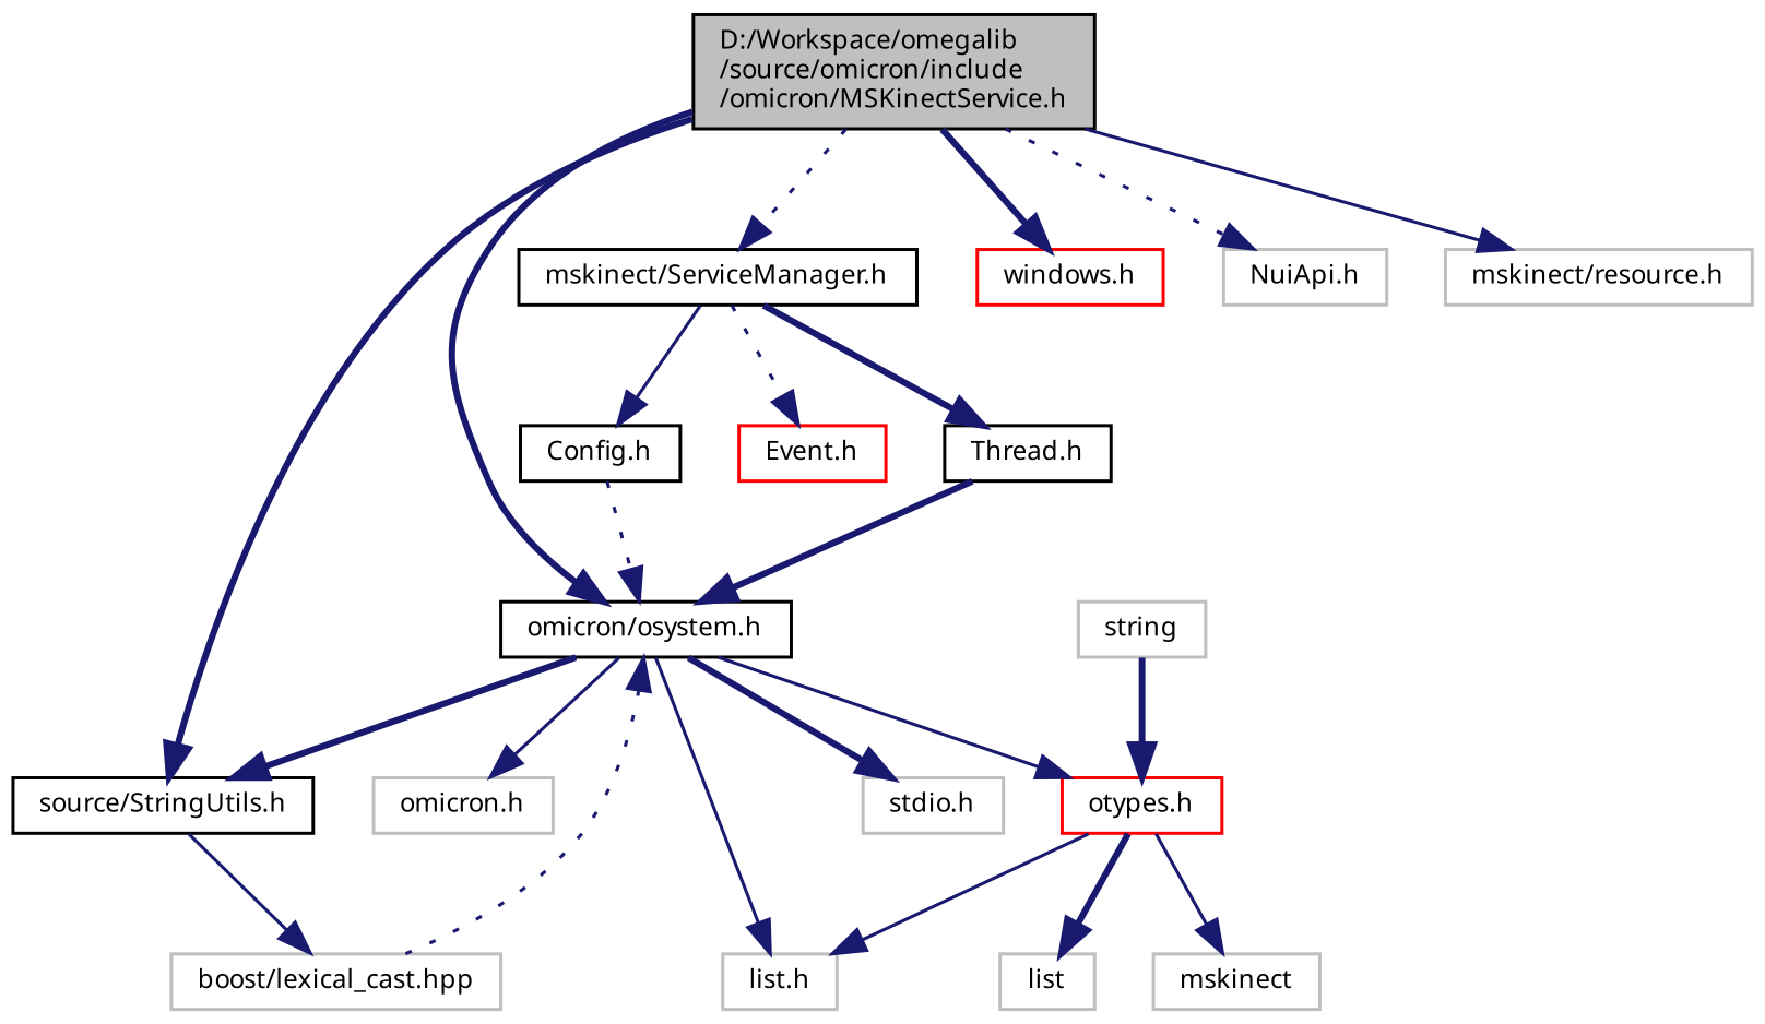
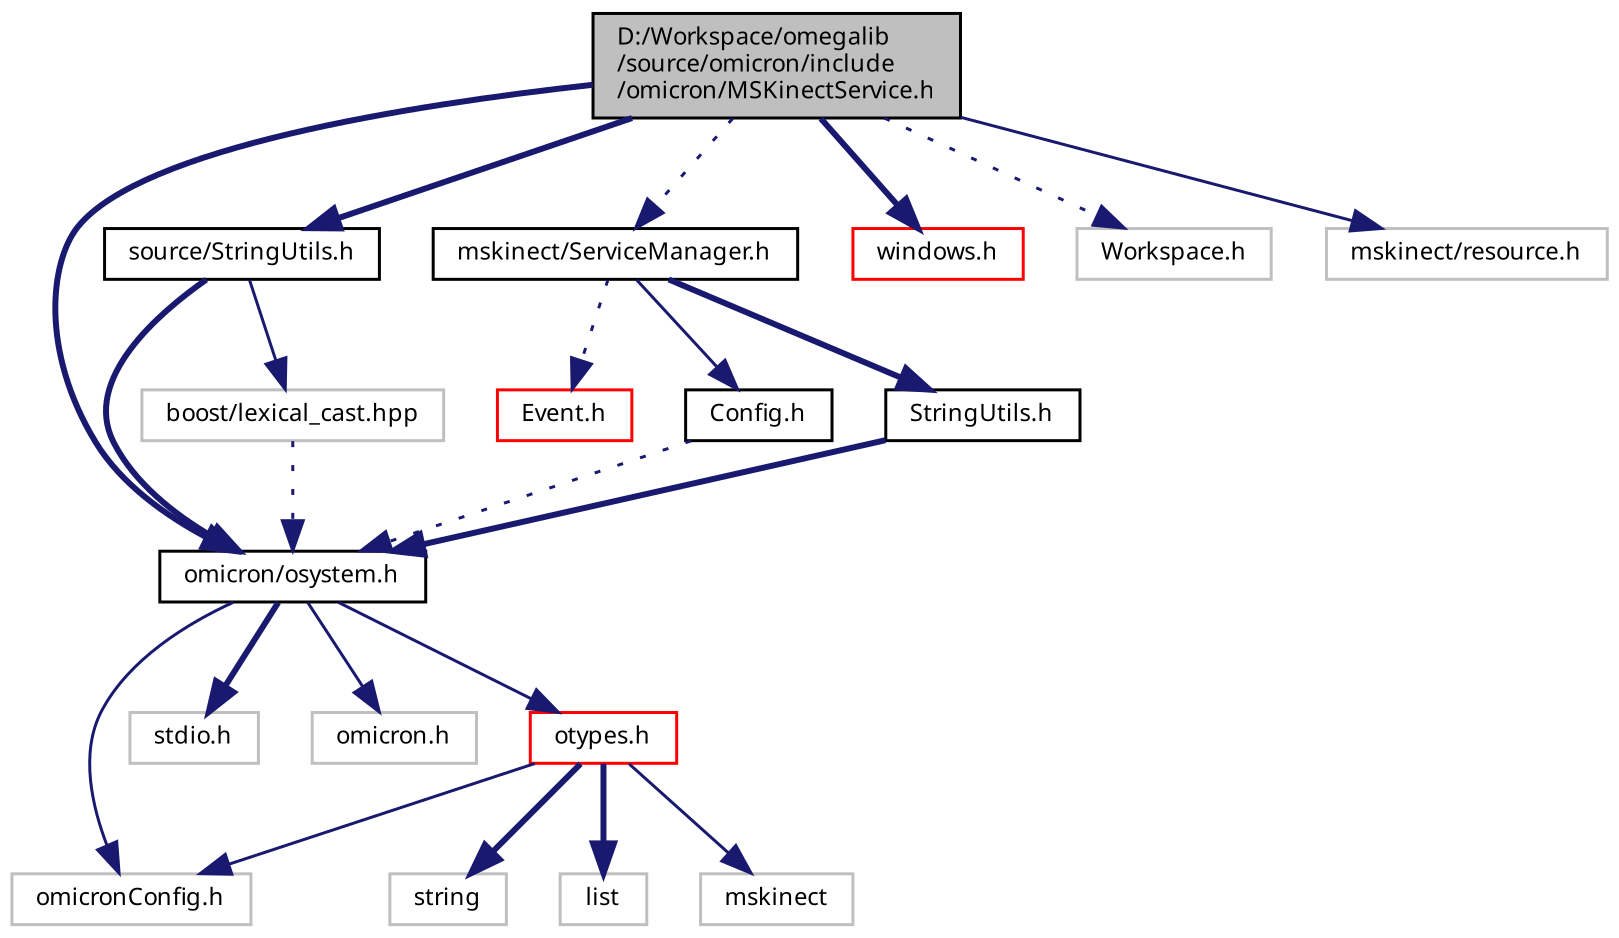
  digraph {
    node [color=grey75 fontname="FreeSans.ttf" fontsize=8 shape=record]
    edge [color=midnightblue fontname="FreeSans.ttf" fontsize=8 labelfontname="FreeSans.ttf" labelfontsize=8 style=bold]
    n1 [color=black fillcolor=grey75 fontcolor=black height=0.2 label="D:/Workspace/omegalib\l/source/omicron/include\l/omicron/MSKinectService.h" style=filled width=0.4]
    n2 [color=black height=0.2 label="omicron/osystem.h" width=0.4]
    n3 [color=black height=0.2 label="source/StringUtils.h" width=0.4]
    n4 [color=black height=0.2 label="mskinect/ServiceManager.h" width=0.4]
    n5 [color=red height=0.2 label="windows.h" width=0.4]
-   n6 [height=0.2 label="NuiApi.h" width=0.4]
+   n6 [height=0.2 label="Workspace.h" width=0.4]
    n7 [height=0.2 label="mskinect/resource.h" width=0.4]
-   n8 [height=0.2 label="list.h" width=0.4]
+   n8 [height=0.2 label="omicronConfig.h" width=0.4]
    n9 [height=0.2 label="stdio.h" width=0.4]
    n10 [height=0.2 label="omicron.h" width=0.4]
    n11 [color=red height=0.2 label="otypes.h" width=0.4]
    n12 [height=0.2 label="boost/lexical_cast.hpp" width=0.4]
    n13 [color=red height=0.2 label="Event.h" width=0.4]
    n14 [color=black height=0.2 label="Config.h" width=0.4]
-   n15 [color=black height=0.2 label="Thread.h" width=0.4]
+   n15 [color=black height=0.2 label="StringUtils.h" width=0.4]
    n16 [height=0.2 label=string width=0.4]
    n17 [height=0.2 label=list width=0.4]
    n18 [height=0.2 label=mskinect width=0.4]
    n1 -> n2
    n1 -> n3
    n1 -> n4 [style=dotted]
    n1 -> n5
    n1 -> n6 [style=dotted]
    n1 -> n7 [style=solid]
    n2 -> n8 [style=solid]
    n2 -> n9
    n2 -> n10 [style=solid]
    n2 -> n11 [style=solid]
-   n2 -> n3
+   n3 -> n2
    n3 -> n12 [style=solid]
    n4 -> n13 [style=dotted]
    n4 -> n14 [style=solid]
    n4 -> n15
    n11 -> n8 [style=solid]
-   n16 -> n11
+   n11 -> n16
    n11 -> n17
    n11 -> n18 [style=solid]
    n12 -> n2 [style=dotted]
    n14 -> n2 [style=dotted]
    n15 -> n2
  }
